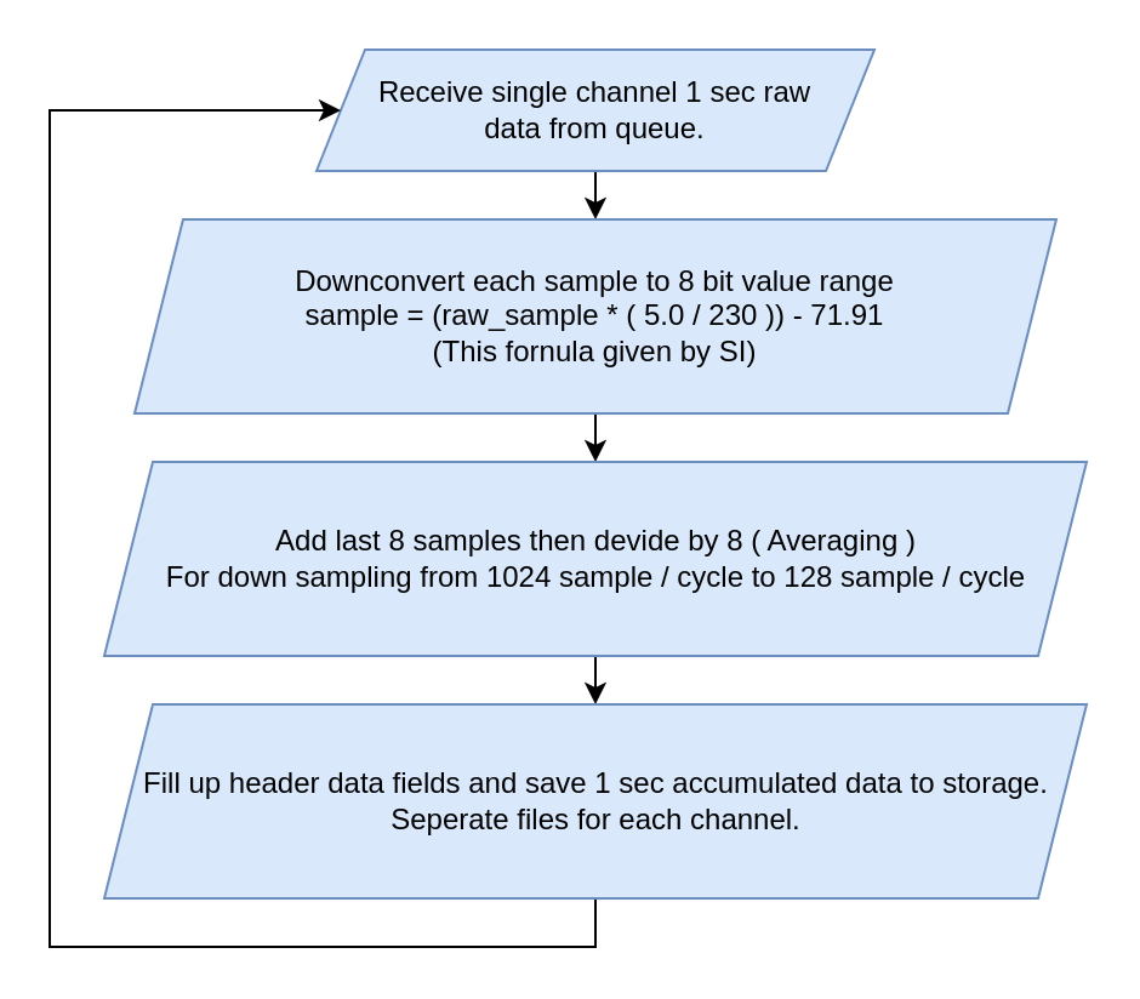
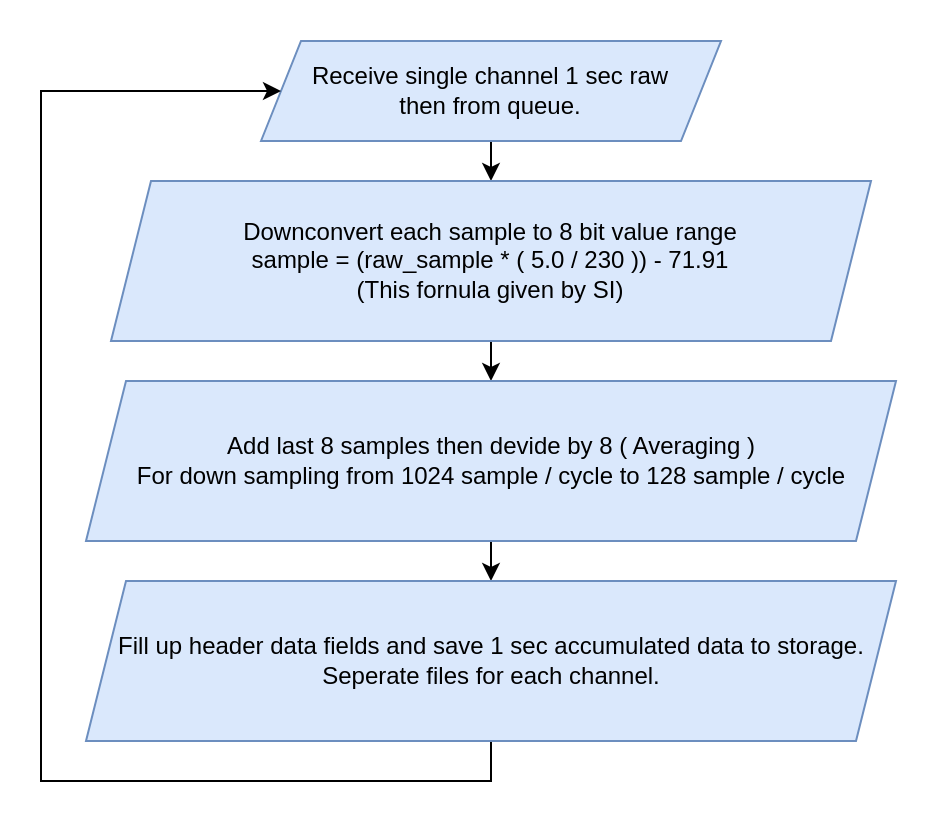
  <mxCell id="0" />
  <mxCell id="1" parent="0" />
  <mxCell id="2" style="edgeStyle=orthogonalEdgeStyle;rounded=0;orthogonalLoop=1;jettySize=auto;html=1;exitX=0.5;exitY=1;exitDx=0;exitDy=0;entryX=0.5;entryY=0;entryDx=0;entryDy=0;" edge="1" parent="1" source="3" target="5"><mxGeometry relative="1" as="geometry" /></mxCell>
- <mxCell id="3" value="Receive single channel 1 sec raw&lt;div&gt;data from queue.&lt;/div&gt;" style="shape=parallelogram;perimeter=parallelogramPerimeter;whiteSpace=wrap;html=1;fixedSize=1;fillColor=#dae8fc;strokeColor=#6c8ebf;" vertex="1" parent="1"><mxGeometry x="130" y="20" width="230" height="50" as="geometry" /></mxCell>
+ <mxCell id="3" value="Receive single channel 1 sec raw&lt;div&gt;then from queue.&lt;/div&gt;" style="shape=parallelogram;perimeter=parallelogramPerimeter;whiteSpace=wrap;html=1;fixedSize=1;fillColor=#dae8fc;strokeColor=#6c8ebf;" vertex="1" parent="1"><mxGeometry x="130" y="20" width="230" height="50" as="geometry" /></mxCell>
  <mxCell id="4" style="edgeStyle=orthogonalEdgeStyle;rounded=0;orthogonalLoop=1;jettySize=auto;html=1;exitX=0.5;exitY=1;exitDx=0;exitDy=0;entryX=0.5;entryY=0;entryDx=0;entryDy=0;" edge="1" parent="1" source="5" target="7"><mxGeometry relative="1" as="geometry" /></mxCell>
  <mxCell id="5" value="Downconvert each sample to 8 bit value range&lt;div&gt;sample = (raw_sample * ( 5.0 / 230 )) - 71.91&lt;/div&gt;&lt;div&gt;(This fornula given by SI)&lt;/div&gt;" style="shape=parallelogram;perimeter=parallelogramPerimeter;whiteSpace=wrap;html=1;fixedSize=1;fillColor=#dae8fc;strokeColor=#6c8ebf;" vertex="1" parent="1"><mxGeometry x="55" y="90" width="380" height="80" as="geometry" /></mxCell>
  <mxCell id="6" style="edgeStyle=orthogonalEdgeStyle;rounded=0;orthogonalLoop=1;jettySize=auto;html=1;exitX=0.5;exitY=1;exitDx=0;exitDy=0;entryX=0.5;entryY=0;entryDx=0;entryDy=0;" edge="1" parent="1" source="7" target="9"><mxGeometry relative="1" as="geometry" /></mxCell>
  <mxCell id="7" value="Add last 8 samples then devide by 8 ( Averaging )&lt;div&gt;For down sampling from 1024 sample / cycle to 128 sample / cycle&lt;/div&gt;" style="shape=parallelogram;perimeter=parallelogramPerimeter;whiteSpace=wrap;html=1;fixedSize=1;fillColor=#dae8fc;strokeColor=#6c8ebf;" vertex="1" parent="1"><mxGeometry x="42.5" y="190" width="405" height="80" as="geometry" /></mxCell>
  <mxCell id="8" style="edgeStyle=orthogonalEdgeStyle;rounded=0;orthogonalLoop=1;jettySize=auto;html=1;exitX=0.5;exitY=1;exitDx=0;exitDy=0;entryX=0;entryY=0.5;entryDx=0;entryDy=0;" edge="1" parent="1" source="9" target="3"><mxGeometry relative="1" as="geometry"><Array as="points"><mxPoint x="245" y="390" /><mxPoint x="20" y="390" /><mxPoint x="20" y="45" /></Array></mxGeometry></mxCell>
  <mxCell id="9" value="Fill up header data fields and save 1 sec accumulated data to storage.&lt;div&gt;Seperate files for each channel.&lt;/div&gt;" style="shape=parallelogram;perimeter=parallelogramPerimeter;whiteSpace=wrap;html=1;fixedSize=1;fillColor=#dae8fc;strokeColor=#6c8ebf;" vertex="1" parent="1"><mxGeometry x="42.5" y="290" width="405" height="80" as="geometry" /></mxCell>
